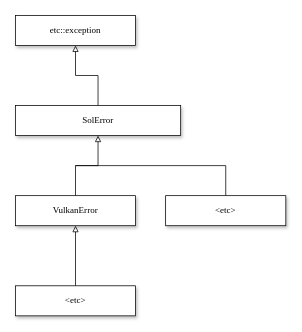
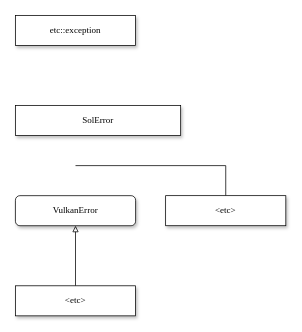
  <mxCell id="0" />
  <mxCell id="1" parent="0" />
  <mxCell id="2" value="etc::exception" style="rounded=0;whiteSpace=wrap;html=1;shadow=1;fontFamily=Lucida Console;" parent="1" vertex="1"><mxGeometry width="160" height="40" as="geometry" x="20" y="20" /></mxCell>
- <mxCell id="3" style="edgeStyle=orthogonalEdgeStyle;rounded=0;orthogonalLoop=1;jettySize=auto;html=1;exitX=0.5;exitY=0;exitDx=0;exitDy=0;endArrow=block;endFill=0;entryX=0.5;entryY=1;entryDx=0;entryDy=0;" parent="1" source="4" target="2" edge="1"><mxGeometry relative="1" as="geometry"><mxPoint x="100" y="80" as="targetPoint" /><Array as="points" /></mxGeometry></mxCell>
  <mxCell id="4" value="SolError" style="rounded=0;whiteSpace=wrap;html=1;shadow=1;fontFamily=Lucida Console;" parent="1" vertex="1"><mxGeometry x="20" y="140" width="220" height="40" as="geometry" /></mxCell>
- <mxCell id="5" style="edgeStyle=orthogonalEdgeStyle;rounded=0;orthogonalLoop=1;jettySize=auto;html=1;exitX=0.5;exitY=0;exitDx=0;exitDy=0;entryX=0.5;entryY=1;entryDx=0;entryDy=0;fontFamily=Lucida Console;endArrow=block;endFill=0;" parent="1" source="6" target="4" edge="1"><mxGeometry relative="1" as="geometry" /></mxCell>
- <mxCell id="6" value="VulkanError" style="rounded=0;whiteSpace=wrap;html=1;shadow=1;fontFamily=Lucida Console;" parent="1" vertex="1"><mxGeometry y="260" width="160" height="40" as="geometry" x="20" /></mxCell>
+ <mxCell id="6" value="VulkanError" style="whiteSpace=wrap;html=1;shadow=1;fontFamily=Lucida Console;rounded=1;" parent="1" vertex="1"><mxGeometry y="260" width="160" height="40" as="geometry" x="20" /></mxCell>
  <mxCell id="7" style="edgeStyle=orthogonalEdgeStyle;rounded=0;orthogonalLoop=1;jettySize=auto;html=1;exitX=0.5;exitY=0;exitDx=0;exitDy=0;fontFamily=Lucida Console;endArrow=none;endFill=0;" parent="1" source="8" edge="1"><mxGeometry relative="1" as="geometry"><mxPoint x="100" y="220" as="targetPoint" /><Array as="points"><mxPoint x="300" y="220" /></Array></mxGeometry></mxCell>
  <mxCell id="8" value="&amp;lt;etc&amp;gt;" style="rounded=0;whiteSpace=wrap;html=1;shadow=1;fontFamily=Lucida Console;" parent="1" vertex="1"><mxGeometry x="220" y="260" width="160" height="40" as="geometry" /></mxCell>
  <mxCell id="9" style="edgeStyle=orthogonalEdgeStyle;rounded=0;orthogonalLoop=1;jettySize=auto;html=1;exitX=0.5;exitY=0;exitDx=0;exitDy=0;entryX=0.5;entryY=1;entryDx=0;entryDy=0;endArrow=block;endFill=0;" edge="1" parent="1" source="10" target="6"><mxGeometry relative="1" as="geometry" /></mxCell>
  <mxCell id="10" value="&amp;lt;etc&amp;gt;" style="rounded=0;whiteSpace=wrap;html=1;shadow=1;fontFamily=Lucida Console;" vertex="1" parent="1"><mxGeometry y="380" width="160" height="40" as="geometry" x="20" /></mxCell>
